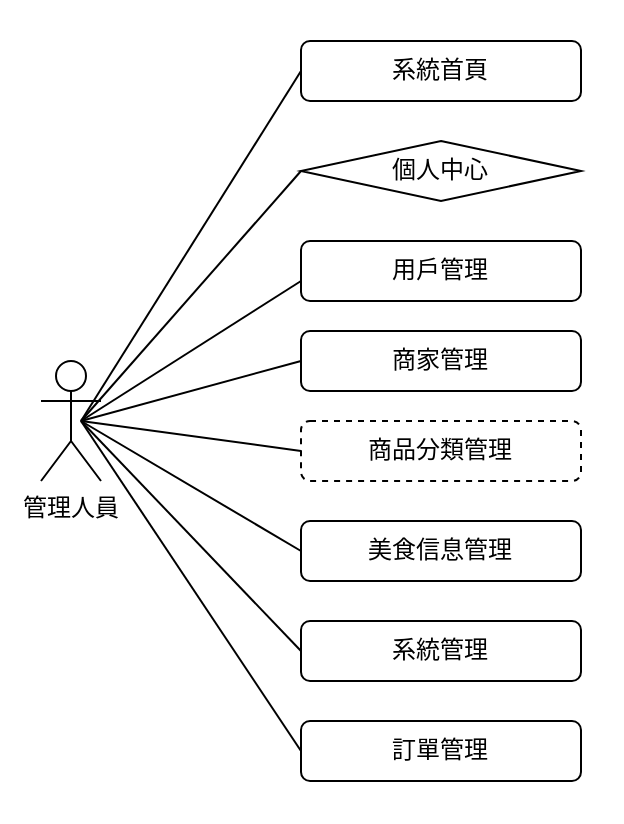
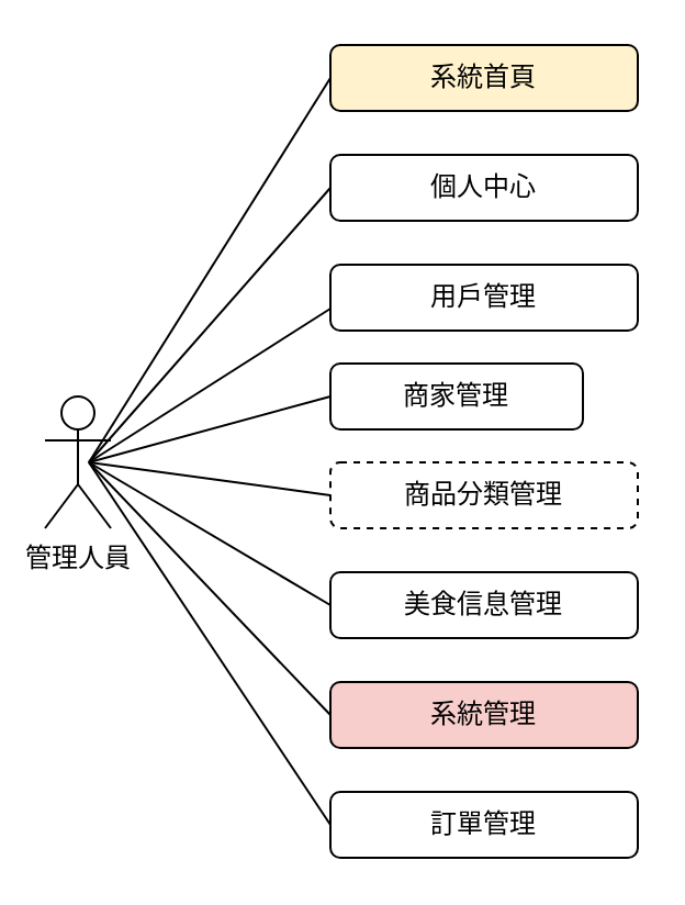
  <mxCell id="0" />
  <mxCell id="1" parent="0" />
  <mxCell id="2" value="管理人員" style="shape=umlActor;verticalLabelPosition=bottom;verticalAlign=top;html=1;fillStyle=auto;gradientColor=none;fillColor=default;" vertex="1" parent="1"><mxGeometry x="20" y="180" width="30" height="60" as="geometry" /></mxCell>
- <mxCell id="3" value="個人中心" style="rhombus;whiteSpace=wrap;html=1;" vertex="1" parent="1"><mxGeometry x="150" y="70" width="140" height="30" as="geometry" /></mxCell>
- <mxCell id="4" value="系統首頁" style="rounded=1;whiteSpace=wrap;html=1;" vertex="1" parent="1"><mxGeometry x="150" y="20" width="140" height="30" as="geometry" /></mxCell>
+ <mxCell id="3" value="個人中心" style="rounded=1;whiteSpace=wrap;html=1;" vertex="1" parent="1"><mxGeometry x="150" y="70" width="140" height="30" as="geometry" /></mxCell>
+ <mxCell id="4" value="系統首頁" style="rounded=1;whiteSpace=wrap;html=1;fillColor=#fff2cc;" vertex="1" parent="1"><mxGeometry x="150" y="20" width="140" height="30" as="geometry" /></mxCell>
  <mxCell id="5" value="用戶管理" style="rounded=1;whiteSpace=wrap;html=1;" vertex="1" parent="1"><mxGeometry x="150" y="120" width="140" height="30" as="geometry" /></mxCell>
- <mxCell id="6" value="商家管理" style="rounded=1;whiteSpace=wrap;html=1;" vertex="1" parent="1"><mxGeometry x="150" y="165" width="140" height="30" as="geometry" /></mxCell>
+ <mxCell id="6" value="商家管理" style="rounded=1;whiteSpace=wrap;html=1;" vertex="1" parent="1"><mxGeometry x="150" y="165" width="115" height="30" as="geometry" /></mxCell>
  <mxCell id="7" value="商品分類管理" style="rounded=1;whiteSpace=wrap;html=1;dashed=1;" vertex="1" parent="1"><mxGeometry x="150" y="210" width="140" height="30" as="geometry" /></mxCell>
  <mxCell id="8" value="美食信息管理" style="rounded=1;whiteSpace=wrap;html=1;" vertex="1" parent="1"><mxGeometry x="150" y="260" width="140" height="30" as="geometry" /></mxCell>
- <mxCell id="9" value="系統管理" style="rounded=1;whiteSpace=wrap;html=1;" vertex="1" parent="1"><mxGeometry x="150" y="310" width="140" height="30" as="geometry" /></mxCell>
+ <mxCell id="9" value="系統管理" style="rounded=1;whiteSpace=wrap;html=1;fillColor=#f8cecc;" vertex="1" parent="1"><mxGeometry x="150" y="310" width="140" height="30" as="geometry" /></mxCell>
  <mxCell id="10" value="訂單管理" style="rounded=1;whiteSpace=wrap;html=1;" vertex="1" parent="1"><mxGeometry x="150" y="360" width="140" height="30" as="geometry" /></mxCell>
  <mxCell id="11" value="" style="endArrow=none;html=1;rounded=0;entryX=0;entryY=0.5;entryDx=0;entryDy=0;" edge="1" parent="1" target="6"><mxGeometry width="50" height="50" relative="1" as="geometry"><mxPoint x="40" y="210" as="sourcePoint" /><mxPoint x="210" y="180" as="targetPoint" /></mxGeometry></mxCell>
  <mxCell id="12" value="" style="endArrow=none;html=1;rounded=0;entryX=0;entryY=0.5;entryDx=0;entryDy=0;" edge="1" parent="1" target="7"><mxGeometry width="50" height="50" relative="1" as="geometry"><mxPoint x="40" y="210" as="sourcePoint" /><mxPoint x="160" y="190" as="targetPoint" /></mxGeometry></mxCell>
  <mxCell id="13" value="" style="endArrow=none;html=1;rounded=0;entryX=0;entryY=0.5;entryDx=0;entryDy=0;" edge="1" parent="1" target="8"><mxGeometry width="50" height="50" relative="1" as="geometry"><mxPoint x="40" y="210" as="sourcePoint" /><mxPoint x="170" y="200" as="targetPoint" /></mxGeometry></mxCell>
  <mxCell id="14" value="" style="endArrow=none;html=1;rounded=0;entryX=0;entryY=0.5;entryDx=0;entryDy=0;" edge="1" parent="1" target="9"><mxGeometry width="50" height="50" relative="1" as="geometry"><mxPoint x="40" y="210" as="sourcePoint" /><mxPoint x="160" y="285" as="targetPoint" /></mxGeometry></mxCell>
  <mxCell id="15" value="" style="endArrow=none;html=1;rounded=0;entryX=0;entryY=0.5;entryDx=0;entryDy=0;" edge="1" parent="1" target="10"><mxGeometry width="50" height="50" relative="1" as="geometry"><mxPoint x="40" y="210" as="sourcePoint" /><mxPoint x="170" y="345" as="targetPoint" /></mxGeometry></mxCell>
  <mxCell id="16" value="" style="endArrow=none;html=1;rounded=0;" edge="1" parent="1"><mxGeometry width="50" height="50" relative="1" as="geometry"><mxPoint x="40" y="210" as="sourcePoint" /><mxPoint x="150" y="140" as="targetPoint" /></mxGeometry></mxCell>
  <mxCell id="17" value="" style="endArrow=none;html=1;rounded=0;entryX=0;entryY=0.5;entryDx=0;entryDy=0;" edge="1" parent="1" target="3"><mxGeometry width="50" height="50" relative="1" as="geometry"><mxPoint x="40" y="210" as="sourcePoint" /><mxPoint x="160" y="153" as="targetPoint" /></mxGeometry></mxCell>
  <mxCell id="18" value="" style="endArrow=none;html=1;rounded=0;entryX=0;entryY=0.5;entryDx=0;entryDy=0;" edge="1" parent="1" target="4"><mxGeometry width="50" height="50" relative="1" as="geometry"><mxPoint x="40" y="210" as="sourcePoint" /><mxPoint x="160" y="95" as="targetPoint" /></mxGeometry></mxCell>
